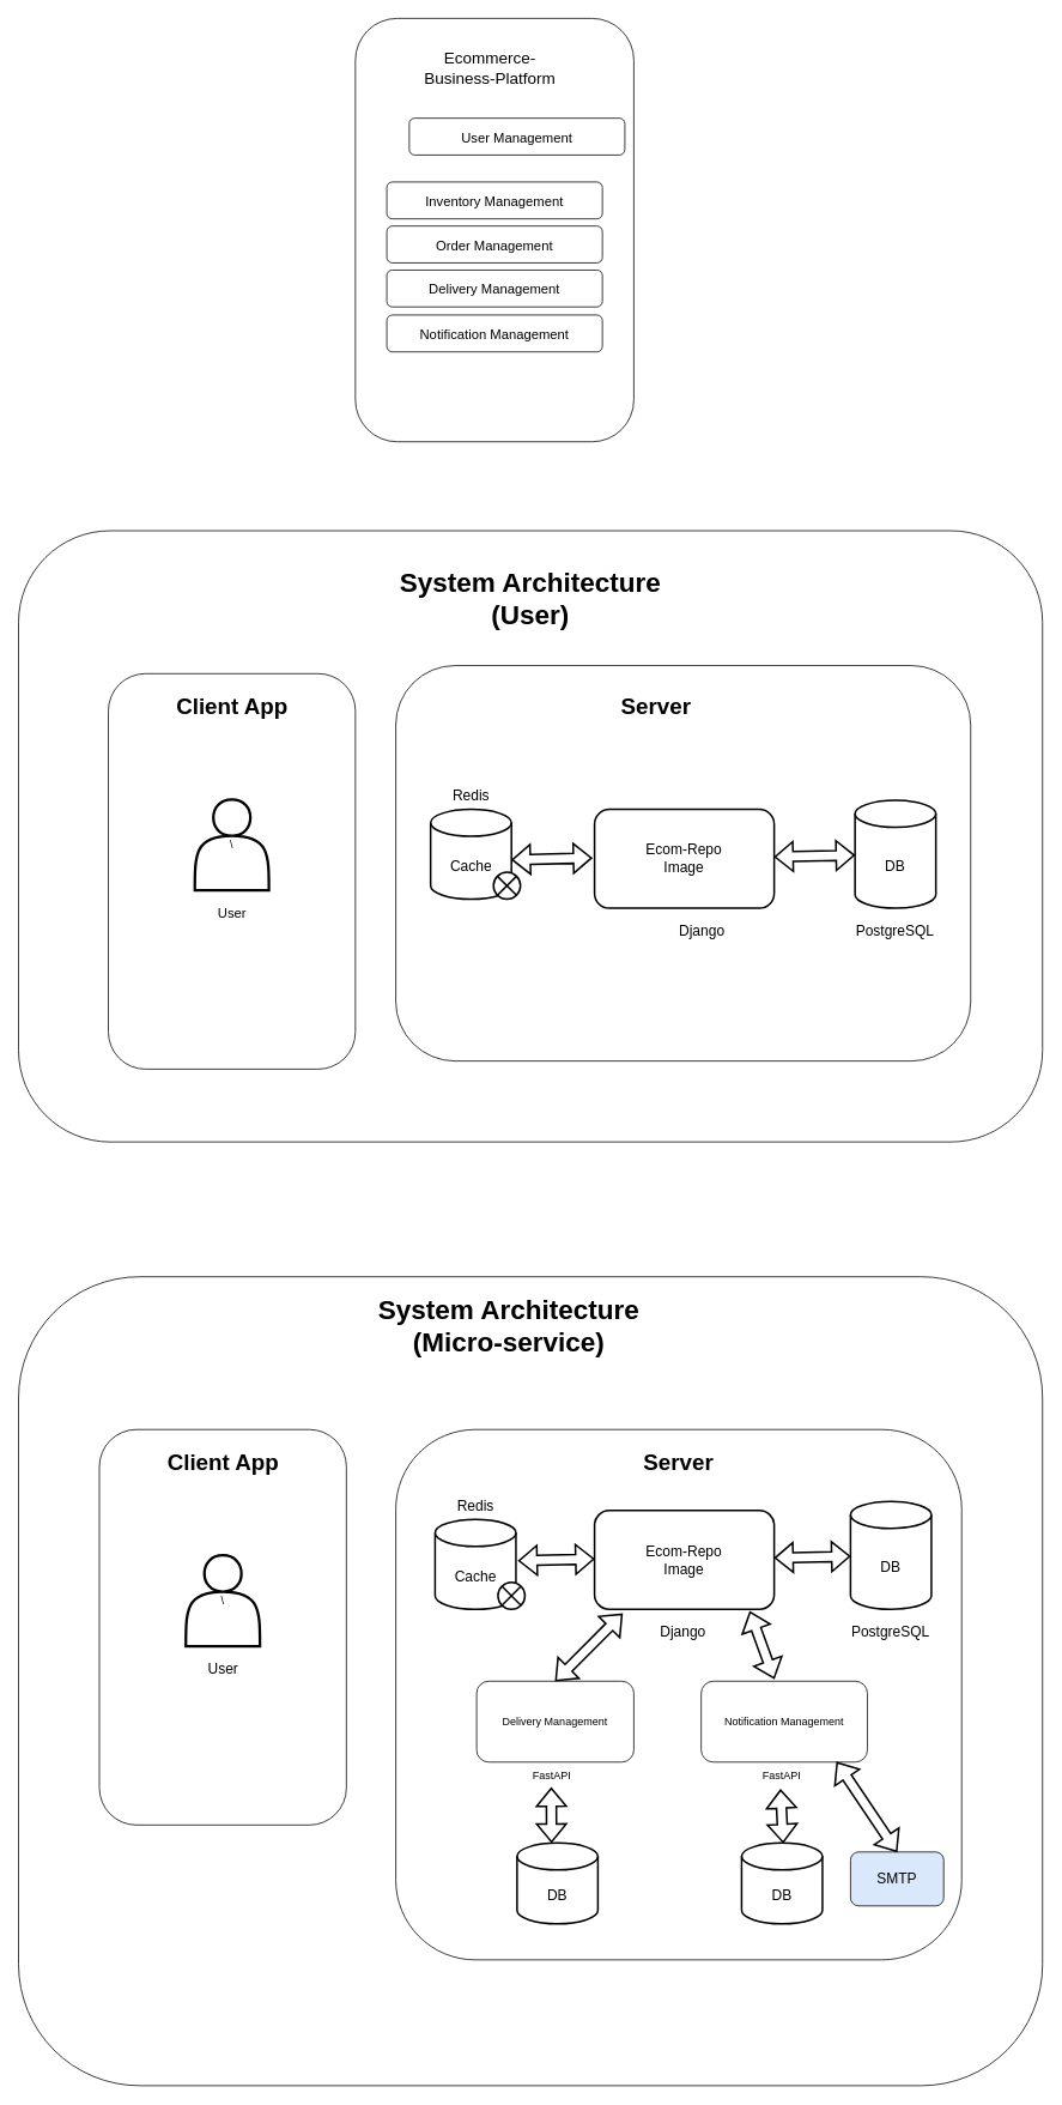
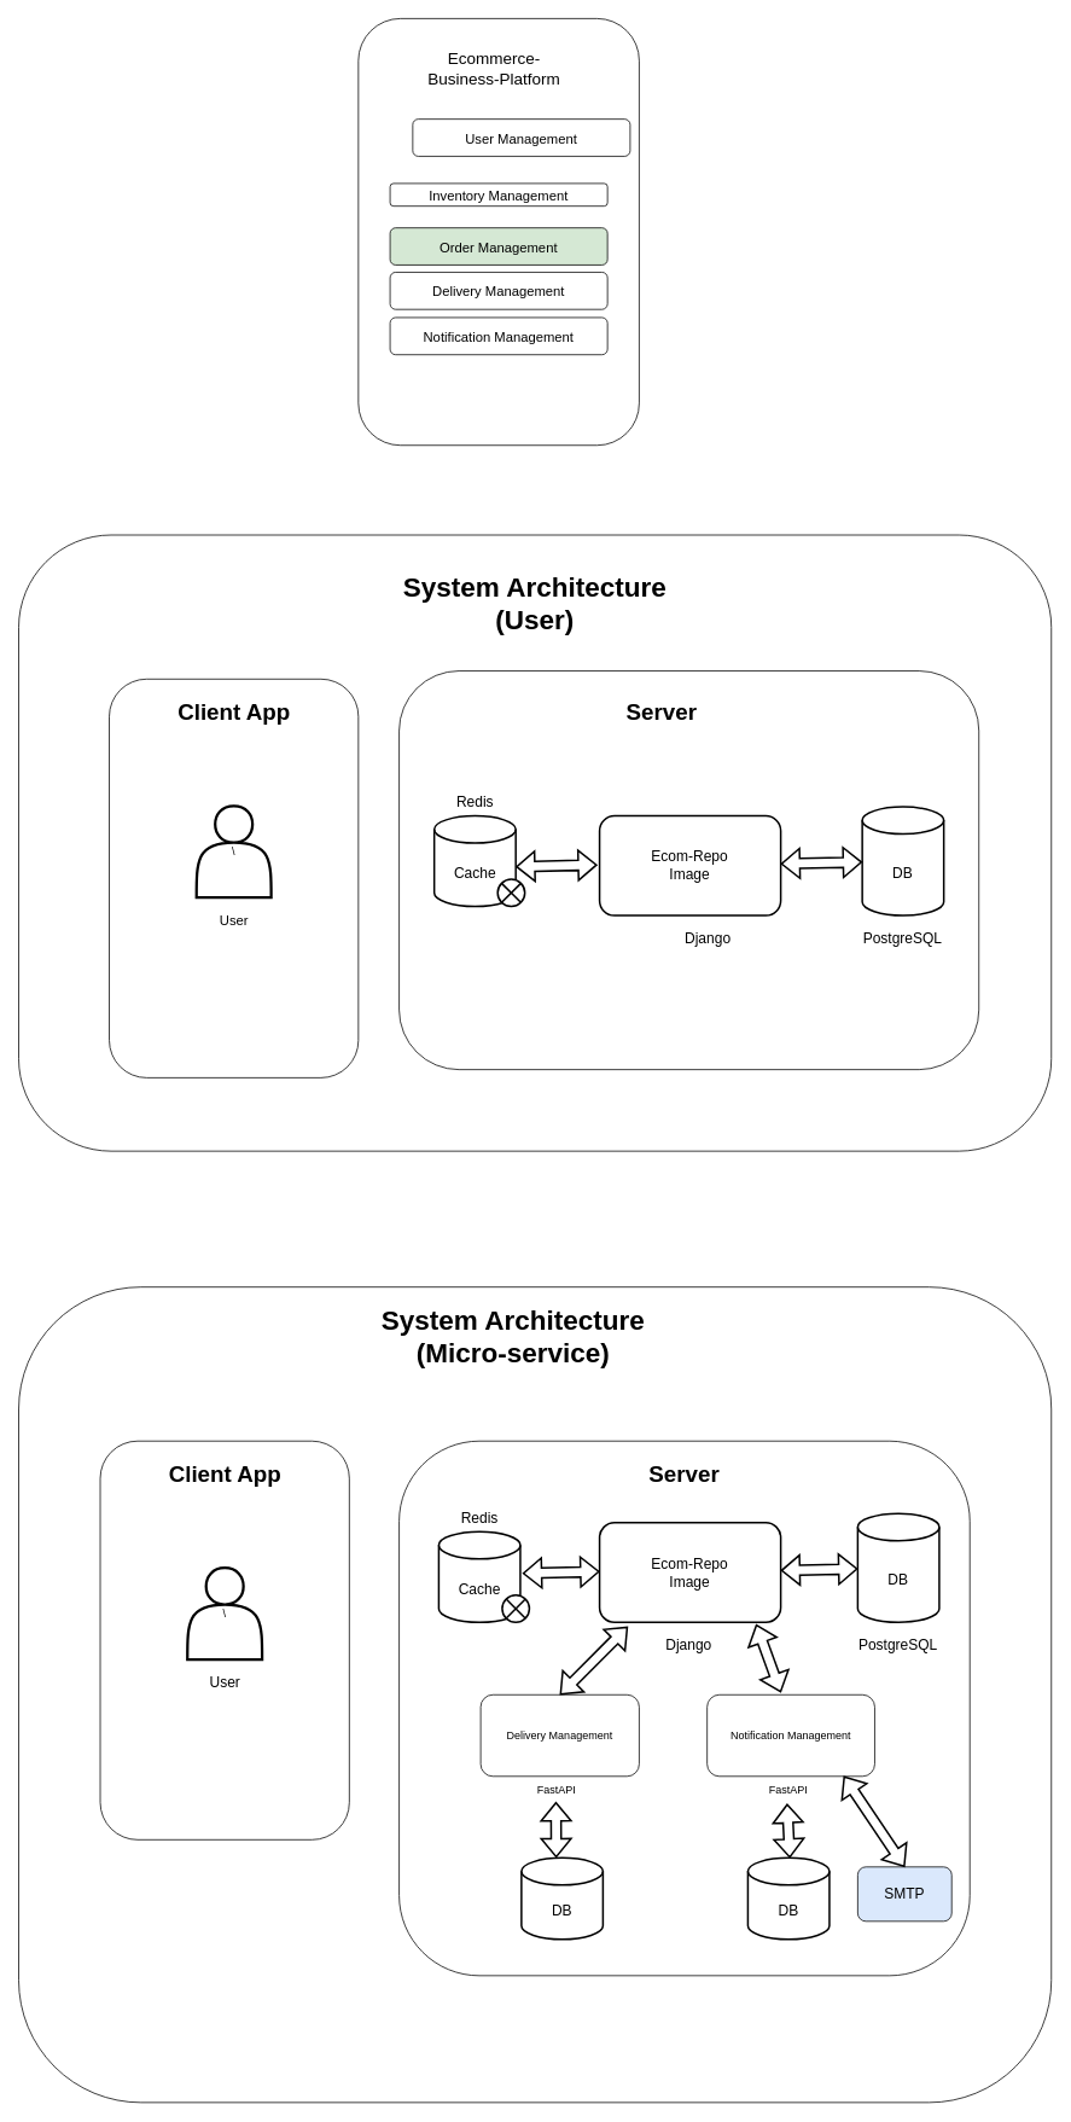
  <mxCell id="0" />
  <mxCell id="1" parent="0" />
  <mxCell id="2" value="" style="rounded=1;whiteSpace=wrap;html=1;" parent="1" vertex="1"><mxGeometry x="395" y="20" width="310" height="471" as="geometry" /></mxCell>
  <mxCell id="3" value="" style="rounded=1;whiteSpace=wrap;html=1;" parent="1" vertex="1"><mxGeometry x="20" y="590" width="1140" height="680" as="geometry" /></mxCell>
  <mxCell id="4" value="" style="rounded=1;whiteSpace=wrap;html=1;" parent="1" vertex="1"><mxGeometry x="440" y="740" width="640" height="440" as="geometry" /></mxCell>
  <mxCell id="5" value="&lt;font size=&quot;1&quot; style=&quot;&quot;&gt;&lt;b style=&quot;font-size: 25px;&quot;&gt;Server&lt;/b&gt;&lt;/font&gt;" style="text;html=1;strokeColor=none;fillColor=none;align=center;verticalAlign=middle;whiteSpace=wrap;rounded=0;" parent="1" vertex="1"><mxGeometry x="665" y="769" width="130" height="30" as="geometry" /></mxCell>
  <mxCell id="6" value="" style="rounded=1;whiteSpace=wrap;html=1;strokeWidth=2;" parent="1" vertex="1"><mxGeometry x="661.25" y="900" width="200" height="110" as="geometry" /></mxCell>
  <mxCell id="7" value="&lt;font style=&quot;font-size: 16px;&quot;&gt;Ecom-Repo Image&lt;/font&gt;" style="text;html=1;strokeColor=none;fillColor=none;align=center;verticalAlign=middle;whiteSpace=wrap;rounded=0;" parent="1" vertex="1"><mxGeometry x="706.25" y="940" width="110" height="30" as="geometry" /></mxCell>
  <mxCell id="8" value="&lt;font style=&quot;font-size: 16px;&quot;&gt;DB&lt;/font&gt;" style="shape=cylinder3;whiteSpace=wrap;html=1;boundedLbl=1;backgroundOutline=1;size=15;strokeWidth=2;" parent="1" vertex="1"><mxGeometry x="951.25" y="890" width="90" height="120" as="geometry" /></mxCell>
  <mxCell id="9" value="&lt;font style=&quot;font-size: 16px;&quot;&gt;PostgreSQL&lt;/font&gt;" style="text;html=1;strokeColor=none;fillColor=none;align=center;verticalAlign=middle;whiteSpace=wrap;rounded=0;" parent="1" vertex="1"><mxGeometry x="946.25" y="1020" width="100" height="30" as="geometry" /></mxCell>
  <mxCell id="10" value="&lt;font style=&quot;font-size: 16px;&quot;&gt;Cache&lt;/font&gt;" style="shape=cylinder3;whiteSpace=wrap;html=1;boundedLbl=1;backgroundOutline=1;size=15;strokeWidth=2;" parent="1" vertex="1"><mxGeometry x="478.75" y="900" width="90" height="100" as="geometry" /></mxCell>
  <mxCell id="11" value="" style="shape=flexArrow;endArrow=classic;startArrow=classic;html=1;rounded=0;strokeWidth=2;" parent="1" source="6" target="8" edge="1"><mxGeometry width="100" height="100" relative="1" as="geometry"><mxPoint x="721.25" y="979" as="sourcePoint" /><mxPoint x="821.25" y="879" as="targetPoint" /></mxGeometry></mxCell>
  <mxCell id="12" value="" style="shape=sumEllipse;perimeter=ellipsePerimeter;whiteSpace=wrap;html=1;backgroundOutline=1;strokeWidth=2;" parent="1" vertex="1"><mxGeometry x="548.75" y="970" width="30" height="30" as="geometry" /></mxCell>
  <mxCell id="13" value="&lt;font style=&quot;font-size: 16px;&quot;&gt;Redis&lt;/font&gt;" style="text;html=1;strokeColor=none;fillColor=none;align=center;verticalAlign=middle;whiteSpace=wrap;rounded=0;" parent="1" vertex="1"><mxGeometry x="473.75" y="870" width="100" height="30" as="geometry" /></mxCell>
  <mxCell id="14" value="" style="rounded=1;whiteSpace=wrap;html=1;" parent="1" vertex="1"><mxGeometry x="120" y="749" width="275" height="440" as="geometry" /></mxCell>
  <mxCell id="15" value="&lt;font size=&quot;1&quot; style=&quot;&quot;&gt;&lt;b style=&quot;font-size: 25px;&quot;&gt;Client App&lt;/b&gt;&lt;/font&gt;" style="text;html=1;strokeColor=none;fillColor=none;align=center;verticalAlign=middle;whiteSpace=wrap;rounded=0;" parent="1" vertex="1"><mxGeometry x="178.75" y="769" width="157.5" height="30" as="geometry" /></mxCell>
  <mxCell id="16" value="&lt;font style=&quot;font-size: 16px;&quot;&gt;Django&lt;/font&gt;" style="text;html=1;strokeColor=none;fillColor=none;align=center;verticalAlign=middle;whiteSpace=wrap;rounded=0;" parent="1" vertex="1"><mxGeometry x="731.25" y="1020" width="100" height="30" as="geometry" /></mxCell>
  <mxCell id="17" value="&lt;font size=&quot;1&quot; style=&quot;&quot;&gt;&lt;b style=&quot;font-size: 30px;&quot;&gt;System Architecture (User)&lt;/b&gt;&lt;/font&gt;" style="text;html=1;strokeColor=none;fillColor=none;align=center;verticalAlign=middle;whiteSpace=wrap;rounded=0;" parent="1" vertex="1"><mxGeometry x="425" y="650" width="330" height="30" as="geometry" /></mxCell>
  <mxCell id="18" value="&lt;font style=&quot;font-size: 15px;&quot;&gt;User Management&lt;/font&gt;" style="rounded=1;whiteSpace=wrap;html=1;" parent="1" vertex="1"><mxGeometry x="455" y="131" width="240" height="41" as="geometry" /></mxCell>
- <mxCell id="19" value="&lt;font style=&quot;font-size: 15px;&quot;&gt;Inventory Management&lt;/font&gt;" style="rounded=1;whiteSpace=wrap;html=1;" parent="1" vertex="1"><mxGeometry x="430" y="202" width="240" height="41" as="geometry" /></mxCell>
- <mxCell id="20" value="&lt;font style=&quot;font-size: 15px;&quot;&gt;Order Management&lt;/font&gt;" style="rounded=1;whiteSpace=wrap;html=1;" parent="1" vertex="1"><mxGeometry x="430" y="251" width="240" height="41" as="geometry" /></mxCell>
+ <mxCell id="19" value="&lt;font style=&quot;font-size: 15px;&quot;&gt;Inventory Management&lt;/font&gt;" style="rounded=1;whiteSpace=wrap;html=1;" parent="1" vertex="1"><mxGeometry x="430" y="202" width="240" height="25" as="geometry" /></mxCell>
+ <mxCell id="20" value="&lt;font style=&quot;font-size: 15px;&quot;&gt;Order Management&lt;/font&gt;" style="rounded=1;whiteSpace=wrap;html=1;fillColor=#d5e8d4;" parent="1" vertex="1"><mxGeometry x="430" y="251" width="240" height="41" as="geometry" /></mxCell>
  <mxCell id="21" value="&lt;font style=&quot;font-size: 15px;&quot;&gt;Delivery Management&lt;/font&gt;" style="rounded=1;whiteSpace=wrap;html=1;" parent="1" vertex="1"><mxGeometry x="430" y="300" width="240" height="41" as="geometry" /></mxCell>
  <mxCell id="22" value="&lt;font style=&quot;font-size: 15px;&quot;&gt;Notification Management&lt;/font&gt;" style="rounded=1;whiteSpace=wrap;html=1;" parent="1" vertex="1"><mxGeometry x="430" y="350" width="240" height="41" as="geometry" /></mxCell>
  <mxCell id="23" value="\" style="shape=actor;whiteSpace=wrap;html=1;strokeWidth=3;" parent="1" vertex="1"><mxGeometry x="216.25" y="889" width="82.5" height="101" as="geometry" /></mxCell>
  <mxCell id="24" value="&lt;font style=&quot;font-size: 18px;&quot;&gt;Ecommerce-Business-Platform&lt;/font&gt;" style="text;html=1;strokeColor=none;fillColor=none;align=center;verticalAlign=middle;whiteSpace=wrap;rounded=0;" parent="1" vertex="1"><mxGeometry x="470" y="41" width="150" height="70" as="geometry" /></mxCell>
  <mxCell id="25" value="" style="rounded=1;whiteSpace=wrap;html=1;" parent="1" vertex="1"><mxGeometry x="20" y="1420" width="1140" height="900" as="geometry" /></mxCell>
  <mxCell id="26" value="" style="rounded=1;whiteSpace=wrap;html=1;" parent="1" vertex="1"><mxGeometry x="440" y="1590" width="630" height="590" as="geometry" /></mxCell>
  <mxCell id="27" value="&lt;font size=&quot;1&quot; style=&quot;&quot;&gt;&lt;b style=&quot;font-size: 25px;&quot;&gt;Server&lt;/b&gt;&lt;/font&gt;" style="text;html=1;strokeColor=none;fillColor=none;align=center;verticalAlign=middle;whiteSpace=wrap;rounded=0;" parent="1" vertex="1"><mxGeometry x="690" y="1610" width="130" height="30" as="geometry" /></mxCell>
  <mxCell id="28" value="" style="rounded=1;whiteSpace=wrap;html=1;strokeWidth=2;" parent="1" vertex="1"><mxGeometry x="661.25" y="1680" width="200" height="110" as="geometry" /></mxCell>
  <mxCell id="29" value="&lt;font style=&quot;font-size: 16px;&quot;&gt;Ecom-Repo Image&lt;/font&gt;" style="text;html=1;strokeColor=none;fillColor=none;align=center;verticalAlign=middle;whiteSpace=wrap;rounded=0;" parent="1" vertex="1"><mxGeometry x="706.25" y="1720" width="110" height="30" as="geometry" /></mxCell>
  <mxCell id="30" value="&lt;font style=&quot;font-size: 16px;&quot;&gt;DB&lt;/font&gt;" style="shape=cylinder3;whiteSpace=wrap;html=1;boundedLbl=1;backgroundOutline=1;size=15;strokeWidth=2;" parent="1" vertex="1"><mxGeometry x="946.25" y="1670" width="90" height="120" as="geometry" /></mxCell>
  <mxCell id="31" value="&lt;font style=&quot;font-size: 16px;&quot;&gt;PostgreSQL&lt;/font&gt;" style="text;html=1;strokeColor=none;fillColor=none;align=center;verticalAlign=middle;whiteSpace=wrap;rounded=0;" parent="1" vertex="1"><mxGeometry x="941.25" y="1800" width="100" height="30" as="geometry" /></mxCell>
  <mxCell id="32" value="&lt;font style=&quot;font-size: 16px;&quot;&gt;Cache&lt;/font&gt;" style="shape=cylinder3;whiteSpace=wrap;html=1;boundedLbl=1;backgroundOutline=1;size=15;strokeWidth=2;" parent="1" vertex="1"><mxGeometry x="483.75" y="1690" width="90" height="100" as="geometry" /></mxCell>
  <mxCell id="33" value="" style="shape=flexArrow;endArrow=classic;startArrow=classic;html=1;rounded=0;strokeWidth=2;" parent="1" source="28" target="30" edge="1"><mxGeometry width="100" height="100" relative="1" as="geometry"><mxPoint x="781.25" y="1749" as="sourcePoint" /><mxPoint x="881.25" y="1649" as="targetPoint" /></mxGeometry></mxCell>
  <mxCell id="34" value="" style="shape=sumEllipse;perimeter=ellipsePerimeter;whiteSpace=wrap;html=1;backgroundOutline=1;strokeWidth=2;" parent="1" vertex="1"><mxGeometry x="553.75" y="1760" width="30" height="30" as="geometry" /></mxCell>
  <mxCell id="35" value="&lt;font style=&quot;font-size: 16px;&quot;&gt;Redis&lt;/font&gt;" style="text;html=1;strokeColor=none;fillColor=none;align=center;verticalAlign=middle;whiteSpace=wrap;rounded=0;" parent="1" vertex="1"><mxGeometry x="478.75" y="1660" width="100" height="30" as="geometry" /></mxCell>
  <mxCell id="36" value="" style="rounded=1;whiteSpace=wrap;html=1;" parent="1" vertex="1"><mxGeometry x="110" y="1590" width="275" height="440" as="geometry" /></mxCell>
  <mxCell id="37" value="&lt;font size=&quot;1&quot; style=&quot;&quot;&gt;&lt;b style=&quot;font-size: 25px;&quot;&gt;Client App&lt;/b&gt;&lt;/font&gt;" style="text;html=1;strokeColor=none;fillColor=none;align=center;verticalAlign=middle;whiteSpace=wrap;rounded=0;" parent="1" vertex="1"><mxGeometry x="168.75" y="1610" width="157.5" height="30" as="geometry" /></mxCell>
  <mxCell id="38" value="&lt;font style=&quot;font-size: 16px;&quot;&gt;Django&lt;/font&gt;" style="text;html=1;strokeColor=none;fillColor=none;align=center;verticalAlign=middle;whiteSpace=wrap;rounded=0;" parent="1" vertex="1"><mxGeometry x="710" y="1800" width="100" height="30" as="geometry" /></mxCell>
  <mxCell id="39" value="&lt;font size=&quot;1&quot; style=&quot;&quot;&gt;&lt;b style=&quot;font-size: 30px;&quot;&gt;System Architecture (Micro-service)&lt;/b&gt;&lt;/font&gt;" style="text;html=1;strokeColor=none;fillColor=none;align=center;verticalAlign=middle;whiteSpace=wrap;rounded=0;" parent="1" vertex="1"><mxGeometry x="401.25" y="1460" width="330" height="30" as="geometry" /></mxCell>
  <mxCell id="40" value="\" style="shape=actor;whiteSpace=wrap;html=1;strokeWidth=3;" parent="1" vertex="1"><mxGeometry x="206.25" y="1730" width="82.5" height="101" as="geometry" /></mxCell>
  <mxCell id="41" value="Delivery Management" style="rounded=1;whiteSpace=wrap;html=1;" parent="1" vertex="1"><mxGeometry x="530" y="1870" width="175" height="90" as="geometry" /></mxCell>
  <mxCell id="42" value="Notification Management" style="rounded=1;whiteSpace=wrap;html=1;" parent="1" vertex="1"><mxGeometry x="780" y="1870" width="185" height="90" as="geometry" /></mxCell>
  <mxCell id="43" value="FastAPI" style="text;html=1;strokeColor=none;fillColor=none;align=center;verticalAlign=middle;whiteSpace=wrap;rounded=0;" parent="1" vertex="1"><mxGeometry x="583.75" y="1960" width="60" height="30" as="geometry" /></mxCell>
  <mxCell id="44" value="FastAPI" style="text;html=1;strokeColor=none;fillColor=none;align=center;verticalAlign=middle;whiteSpace=wrap;rounded=0;" parent="1" vertex="1"><mxGeometry x="840" y="1960" width="60" height="30" as="geometry" /></mxCell>
  <mxCell id="45" value="" style="shape=flexArrow;endArrow=classic;startArrow=classic;html=1;rounded=0;strokeWidth=2;entryX=0.5;entryY=0;entryDx=0;entryDy=0;exitX=0.156;exitY=1.044;exitDx=0;exitDy=0;exitPerimeter=0;" parent="1" source="28" target="41" edge="1"><mxGeometry width="100" height="100" relative="1" as="geometry"><mxPoint x="572.5" y="2012.2" as="sourcePoint" /><mxPoint x="707.5" y="2010.2" as="targetPoint" /></mxGeometry></mxCell>
  <mxCell id="46" value="" style="shape=flexArrow;endArrow=classic;startArrow=classic;html=1;rounded=0;strokeWidth=2;entryX=0.44;entryY=-0.027;entryDx=0;entryDy=0;entryPerimeter=0;exitX=0.864;exitY=1.021;exitDx=0;exitDy=0;exitPerimeter=0;" parent="1" source="28" target="42" edge="1"><mxGeometry width="100" height="100" relative="1" as="geometry"><mxPoint x="690" y="1920" as="sourcePoint" /><mxPoint x="823.785" y="2050" as="targetPoint" /></mxGeometry></mxCell>
  <mxCell id="47" value="&lt;font style=&quot;font-size: 16px;&quot;&gt;DB&lt;/font&gt;" style="shape=cylinder3;whiteSpace=wrap;html=1;boundedLbl=1;backgroundOutline=1;size=15;strokeWidth=2;" parent="1" vertex="1"><mxGeometry x="575" y="2050" width="90" height="90" as="geometry" /></mxCell>
  <mxCell id="48" value="&lt;font style=&quot;font-size: 16px;&quot;&gt;DB&lt;/font&gt;" style="shape=cylinder3;whiteSpace=wrap;html=1;boundedLbl=1;backgroundOutline=1;size=15;strokeWidth=2;" parent="1" vertex="1"><mxGeometry x="825" y="2050" width="90" height="90" as="geometry" /></mxCell>
  <mxCell id="49" value="" style="shape=flexArrow;endArrow=classic;startArrow=classic;html=1;rounded=0;strokeWidth=2;entryX=0.427;entryY=-0.002;entryDx=0;entryDy=0;exitX=0.489;exitY=0.939;exitDx=0;exitDy=0;entryPerimeter=0;exitPerimeter=0;" parent="1" source="43" target="47" edge="1"><mxGeometry width="100" height="100" relative="1" as="geometry"><mxPoint x="610" y="1990" as="sourcePoint" /><mxPoint x="535" y="2150" as="targetPoint" /></mxGeometry></mxCell>
  <mxCell id="50" value="" style="shape=flexArrow;endArrow=classic;startArrow=classic;html=1;rounded=0;strokeWidth=2;entryX=0.427;entryY=-0.002;entryDx=0;entryDy=0;exitX=0.5;exitY=1;exitDx=0;exitDy=0;entryPerimeter=0;" parent="1" edge="1"><mxGeometry width="100" height="100" relative="1" as="geometry"><mxPoint x="868.29" y="1990.18" as="sourcePoint" /><mxPoint x="871.29" y="2050.18" as="targetPoint" /></mxGeometry></mxCell>
  <mxCell id="51" value="&lt;font style=&quot;font-size: 15px;&quot;&gt;User&lt;/font&gt;" style="text;html=1;strokeColor=none;fillColor=none;align=center;verticalAlign=middle;whiteSpace=wrap;rounded=0;" parent="1" vertex="1"><mxGeometry x="227.5" y="1000" width="60" height="30" as="geometry" /></mxCell>
  <mxCell id="52" value="" style="shape=flexArrow;endArrow=classic;startArrow=classic;html=1;rounded=0;strokeWidth=2;" parent="1" edge="1"><mxGeometry width="100" height="100" relative="1" as="geometry"><mxPoint x="568.75" y="956.09" as="sourcePoint" /><mxPoint x="658.75" y="954.09" as="targetPoint" /></mxGeometry></mxCell>
  <mxCell id="53" value="&lt;font style=&quot;font-size: 16px;&quot;&gt;User&lt;/font&gt;" style="text;html=1;strokeColor=none;fillColor=none;align=center;verticalAlign=middle;whiteSpace=wrap;rounded=0;" parent="1" vertex="1"><mxGeometry x="217.5" y="1841" width="60" height="30" as="geometry" /></mxCell>
  <mxCell id="54" value="" style="shape=flexArrow;endArrow=classic;startArrow=classic;html=1;rounded=0;strokeWidth=2;" parent="1" edge="1"><mxGeometry width="100" height="100" relative="1" as="geometry"><mxPoint x="576.25" y="1736" as="sourcePoint" /><mxPoint x="661.25" y="1734" as="targetPoint" /></mxGeometry></mxCell>
  <mxCell id="55" value="&lt;font style=&quot;font-size: 16px;&quot;&gt;SMTP&lt;/font&gt;" style="rounded=1;whiteSpace=wrap;html=1;fillColor=#dae8fc;" parent="1" vertex="1"><mxGeometry x="946.25" y="2060" width="103.75" height="60" as="geometry" /></mxCell>
  <mxCell id="56" value="" style="shape=flexArrow;endArrow=classic;startArrow=classic;html=1;rounded=0;strokeWidth=2;entryX=0.5;entryY=0;entryDx=0;entryDy=0;exitX=0.815;exitY=0.997;exitDx=0;exitDy=0;exitPerimeter=0;" parent="1" source="42" target="55" edge="1"><mxGeometry width="100" height="100" relative="1" as="geometry"><mxPoint x="965" y="1990" as="sourcePoint" /><mxPoint x="968" y="2050" as="targetPoint" /></mxGeometry></mxCell>
